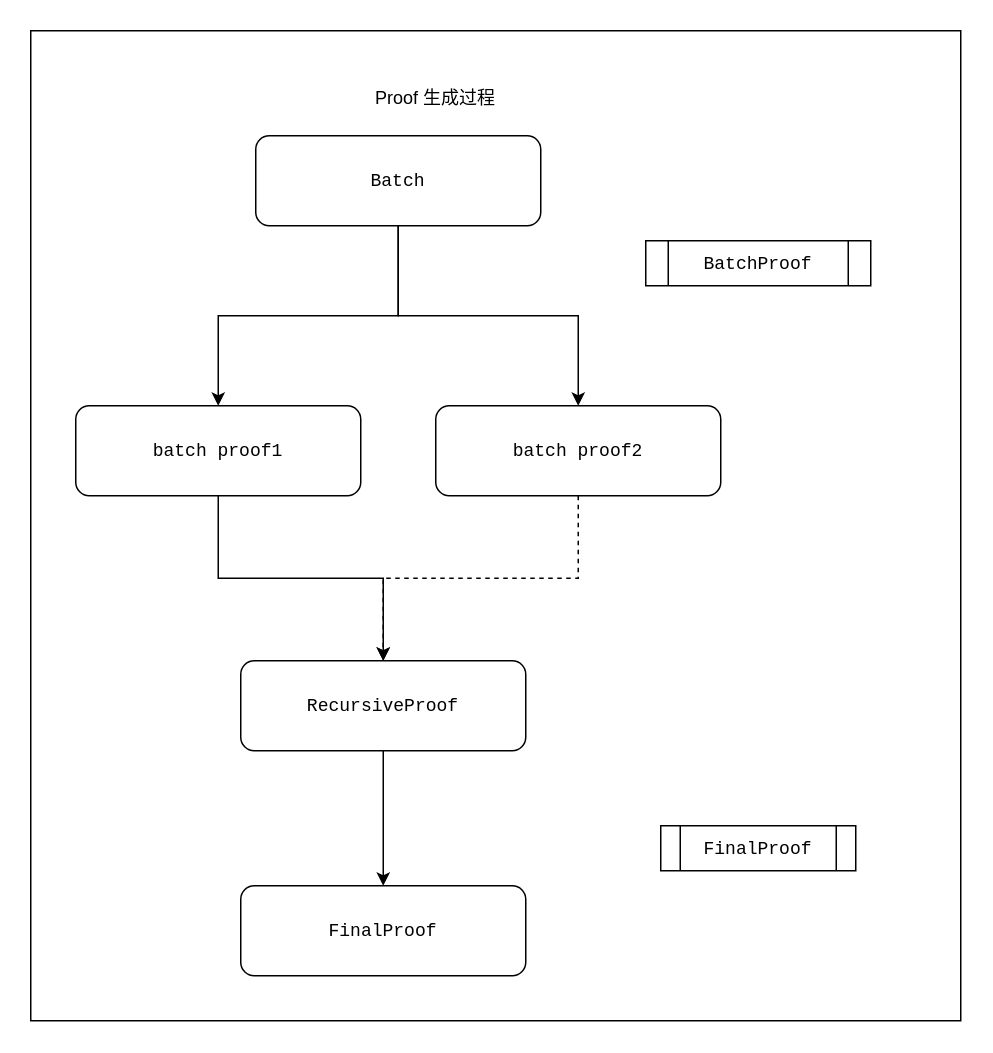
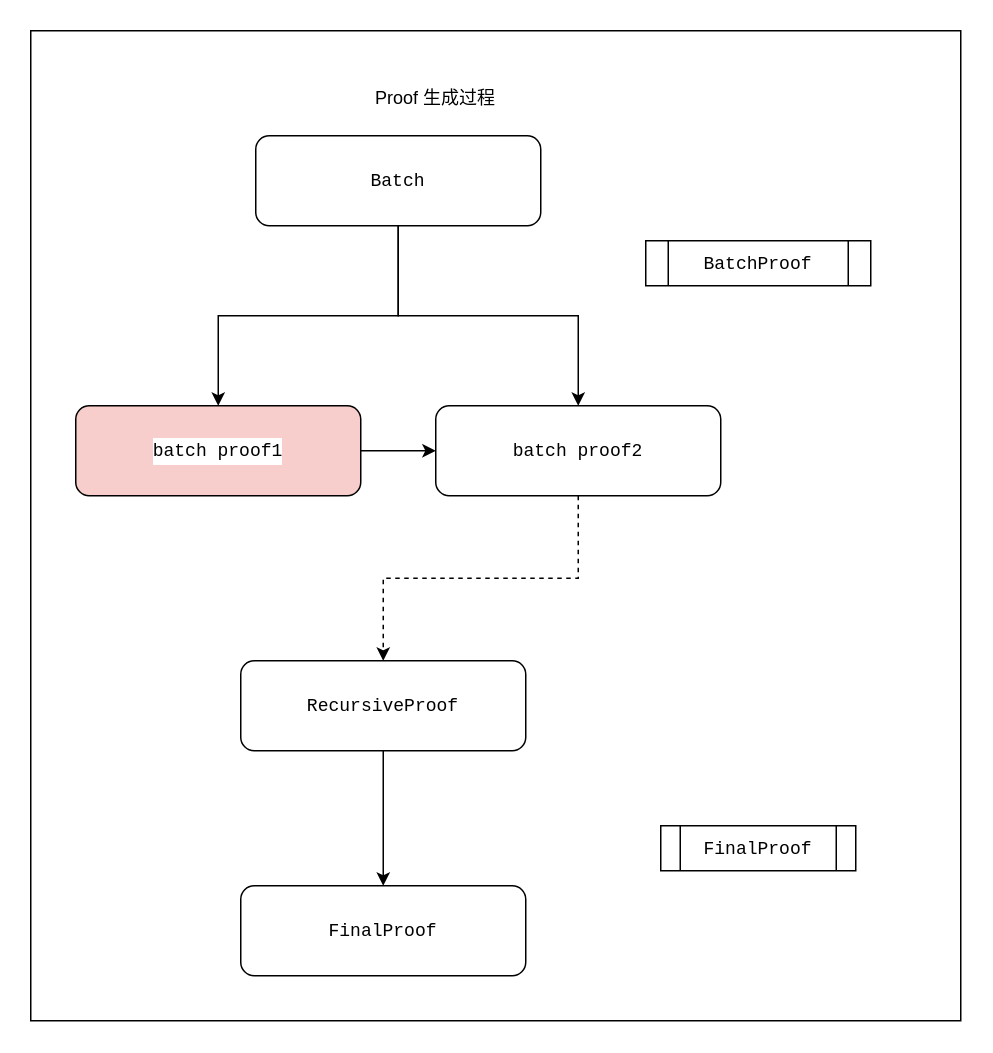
  <mxCell id="0" />
  <mxCell id="1" parent="0" />
  <mxCell id="2" value="" style="rounded=0;whiteSpace=wrap;html=1;" vertex="1" parent="1"><mxGeometry x="20" y="20" width="620" height="660" as="geometry" /></mxCell>
  <mxCell id="3" value="&lt;div style=&quot;background-color: rgb(255, 255, 255); font-family: Menlo, Monaco, &amp;quot;Courier New&amp;quot;, monospace; line-height: 18px;&quot;&gt;&lt;div style=&quot;line-height: 18px;&quot;&gt;FinalProof&lt;/div&gt;&lt;/div&gt;" style="rounded=1;whiteSpace=wrap;html=1;" vertex="1" parent="1"><mxGeometry x="160" y="590" width="190" height="60" as="geometry" /></mxCell>
  <mxCell id="4" style="edgeStyle=orthogonalEdgeStyle;rounded=0;orthogonalLoop=1;jettySize=auto;html=1;" edge="1" parent="1" source="5" target="3"><mxGeometry relative="1" as="geometry" /></mxCell>
  <mxCell id="5" value="&lt;div style=&quot;background-color: rgb(255, 255, 255); font-family: Menlo, Monaco, &amp;quot;Courier New&amp;quot;, monospace; line-height: 18px;&quot;&gt;&lt;div style=&quot;line-height: 18px;&quot;&gt;&lt;div style=&quot;line-height: 18px;&quot;&gt;RecursiveProof&lt;/div&gt;&lt;/div&gt;&lt;/div&gt;" style="rounded=1;whiteSpace=wrap;html=1;" vertex="1" parent="1"><mxGeometry x="160" y="440" width="190" height="60" as="geometry" /></mxCell>
- <mxCell id="6" style="edgeStyle=orthogonalEdgeStyle;rounded=0;orthogonalLoop=1;jettySize=auto;html=1;" edge="1" parent="1" source="7" target="5"><mxGeometry relative="1" as="geometry" /></mxCell>
- <mxCell id="7" value="&lt;div style=&quot;background-color: rgb(255, 255, 255); font-family: Menlo, Monaco, &amp;quot;Courier New&amp;quot;, monospace; line-height: 18px;&quot;&gt;&lt;div style=&quot;line-height: 18px;&quot;&gt;&lt;div style=&quot;line-height: 18px;&quot;&gt;&lt;div style=&quot;line-height: 18px;&quot;&gt;&lt;div style=&quot;line-height: 18px;&quot;&gt;batch proof1&lt;/div&gt;&lt;/div&gt;&lt;/div&gt;&lt;/div&gt;&lt;/div&gt;" style="rounded=1;whiteSpace=wrap;html=1;" vertex="1" parent="1"><mxGeometry x="50" y="270" width="190" height="60" as="geometry" /></mxCell>
+ <mxCell id="6" style="edgeStyle=orthogonalEdgeStyle;rounded=0;orthogonalLoop=1;jettySize=auto;html=1;" edge="1" parent="1" source="7" target="9"><mxGeometry relative="1" as="geometry" /></mxCell>
+ <mxCell id="7" value="&lt;div style=&quot;background-color: rgb(255, 255, 255); font-family: Menlo, Monaco, &amp;quot;Courier New&amp;quot;, monospace; line-height: 18px;&quot;&gt;&lt;div style=&quot;line-height: 18px;&quot;&gt;&lt;div style=&quot;line-height: 18px;&quot;&gt;&lt;div style=&quot;line-height: 18px;&quot;&gt;&lt;div style=&quot;line-height: 18px;&quot;&gt;batch proof1&lt;/div&gt;&lt;/div&gt;&lt;/div&gt;&lt;/div&gt;&lt;/div&gt;" style="rounded=1;whiteSpace=wrap;html=1;fillColor=#f8cecc;" vertex="1" parent="1"><mxGeometry x="50" y="270" width="190" height="60" as="geometry" /></mxCell>
  <mxCell id="8" style="edgeStyle=orthogonalEdgeStyle;rounded=0;orthogonalLoop=1;jettySize=auto;html=1;dashed=1;" edge="1" parent="1" source="9" target="5"><mxGeometry relative="1" as="geometry" /></mxCell>
  <mxCell id="9" value="&lt;div style=&quot;background-color: rgb(255, 255, 255); font-family: Menlo, Monaco, &amp;quot;Courier New&amp;quot;, monospace; line-height: 18px;&quot;&gt;&lt;div style=&quot;line-height: 18px;&quot;&gt;&lt;div style=&quot;line-height: 18px;&quot;&gt;&lt;div style=&quot;line-height: 18px;&quot;&gt;&lt;div style=&quot;line-height: 18px;&quot;&gt;batch proof2&lt;/div&gt;&lt;/div&gt;&lt;/div&gt;&lt;/div&gt;&lt;/div&gt;" style="rounded=1;whiteSpace=wrap;html=1;" vertex="1" parent="1"><mxGeometry x="290" y="270" width="190" height="60" as="geometry" /></mxCell>
  <mxCell id="10" value="&lt;div style=&quot;background-color: rgb(255, 255, 255); font-family: Menlo, Monaco, &amp;quot;Courier New&amp;quot;, monospace; line-height: 18px;&quot;&gt;FinalProof&lt;/div&gt;" style="shape=process;whiteSpace=wrap;html=1;backgroundOutline=1;" vertex="1" parent="1"><mxGeometry x="440" y="550" width="130" height="30" as="geometry" /></mxCell>
  <mxCell id="11" style="edgeStyle=orthogonalEdgeStyle;rounded=0;orthogonalLoop=1;jettySize=auto;html=1;" edge="1" parent="1" source="12" target="9"><mxGeometry relative="1" as="geometry" /></mxCell>
  <mxCell id="12" value="&lt;div style=&quot;background-color: rgb(255, 255, 255); font-family: Menlo, Monaco, &amp;quot;Courier New&amp;quot;, monospace; line-height: 18px;&quot;&gt;&lt;div style=&quot;line-height: 18px;&quot;&gt;&lt;div style=&quot;line-height: 18px;&quot;&gt;&lt;div style=&quot;line-height: 18px;&quot;&gt;&lt;div style=&quot;line-height: 18px;&quot;&gt;Batch&lt;/div&gt;&lt;/div&gt;&lt;/div&gt;&lt;/div&gt;&lt;/div&gt;" style="rounded=1;whiteSpace=wrap;html=1;" vertex="1" parent="1"><mxGeometry x="170" y="90" width="190" height="60" as="geometry" /></mxCell>
  <mxCell id="13" style="edgeStyle=orthogonalEdgeStyle;rounded=0;orthogonalLoop=1;jettySize=auto;html=1;entryX=0.5;entryY=0;entryDx=0;entryDy=0;" edge="1" parent="1" source="12" target="7"><mxGeometry relative="1" as="geometry" /></mxCell>
  <mxCell id="14" value="&lt;div style=&quot;background-color: rgb(255, 255, 255); font-family: Menlo, Monaco, &amp;quot;Courier New&amp;quot;, monospace; line-height: 18px;&quot;&gt;&lt;div style=&quot;line-height: 18px;&quot;&gt;&lt;div style=&quot;line-height: 18px;&quot;&gt;BatchProof&lt;/div&gt;&lt;/div&gt;&lt;/div&gt;" style="shape=process;whiteSpace=wrap;html=1;backgroundOutline=1;" vertex="1" parent="1"><mxGeometry x="430" y="160" width="150" height="30" as="geometry" /></mxCell>
  <mxCell id="15" value="Proof 生成过程" style="text;html=1;strokeColor=none;fillColor=none;align=center;verticalAlign=middle;whiteSpace=wrap;rounded=0;" vertex="1" parent="1"><mxGeometry x="245" y="50" width="90" height="30" as="geometry" /></mxCell>
